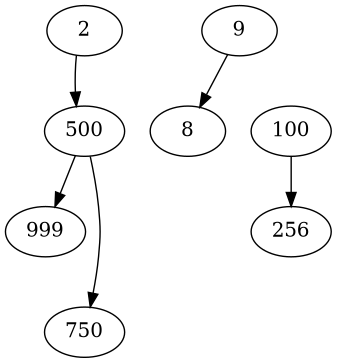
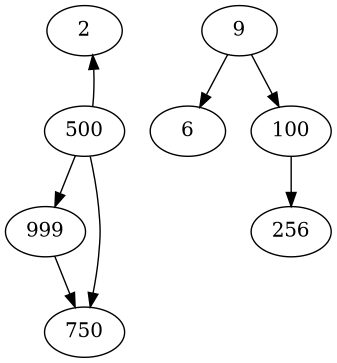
  digraph {
    fontsize=50
    n1 [label=2]
    n2 [label=500]
    n3 [label=999]
    n4 [label=750]
    n5 [label=9]
-   n6 [label=8]
+   n6 [label=6]
    n7 [label=100]
    n8 [label=256]
-   n1 -> n2
+   n2 -> n1
    n2 -> n3
    n2 -> n4
+   n3 -> n4
    n5 -> n6
+   n5 -> n7
    n7 -> n8
  }
